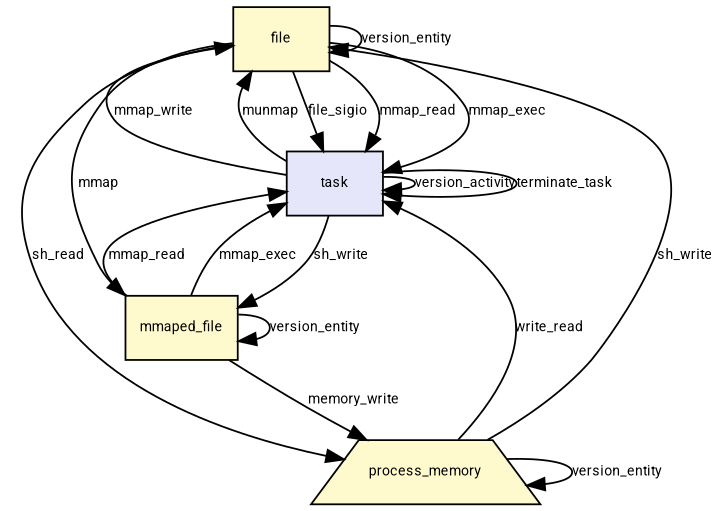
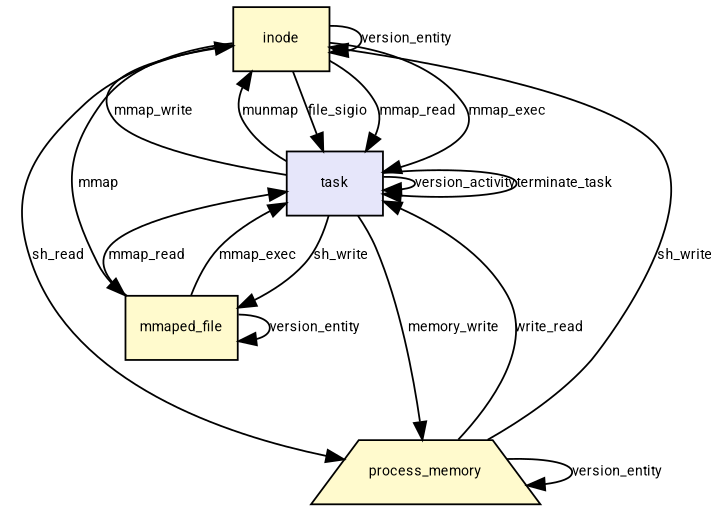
  digraph {
    fontname=Roboto
    node [fillcolor="#fffacd" fontname=Roboto fontsize=8 shape=box style=filled]
    edge [fontname=Roboto fontsize=8]
-   n1 [label=file]
+   n1 [label=inode]
    n2 [fillcolor="#e6e6fa" label=task]
    n3 [label=process_memory shape=trapezium]
    n4 [label=mmaped_file]
    n1 -> n1 [label=version_entity]
    n1 -> n2 [label=file_sigio]
    n1 -> n2 [label=mmap_read]
    n1 -> n2 [label=mmap_exec]
    n1 -> n3 [label=sh_read]
    n1 -> n4 [label=mmap]
    n2 -> n1 [label=mmap_write]
    n2 -> n1 [label=munmap]
    n2 -> n2 [label=version_activity]
    n2 -> n2 [label=terminate_task]
-   n4 -> n3 [label=memory_write]
+   n2 -> n3 [label=memory_write]
    n2 -> n4 [label=sh_write]
    n3 -> n1 [label=sh_write]
    n3 -> n2 [label=write_read]
    n3 -> n3 [label=version_entity]
    n4 -> n2 [label=mmap_read]
    n4 -> n2 [label=mmap_exec]
    n4 -> n4 [label=version_entity]
  }
